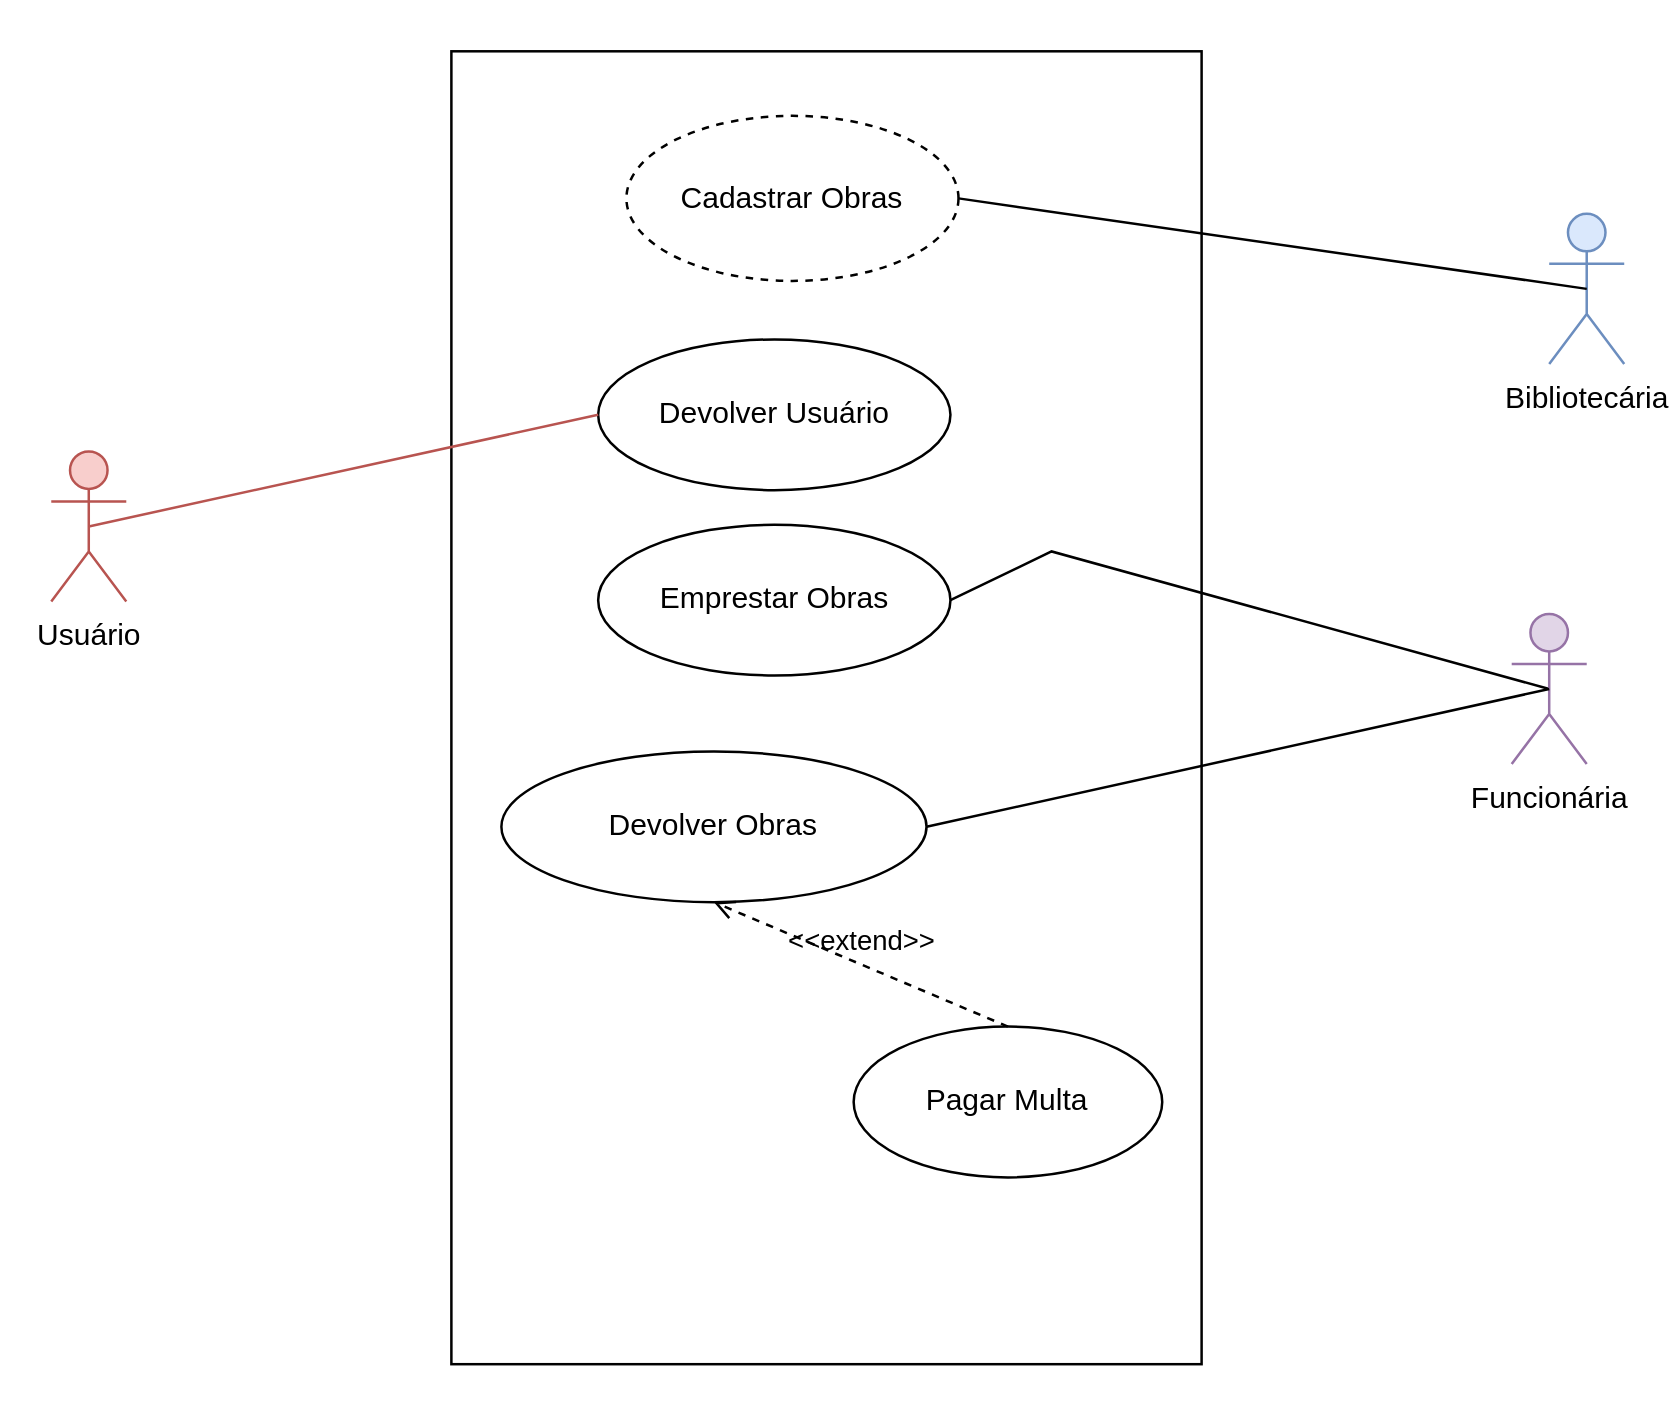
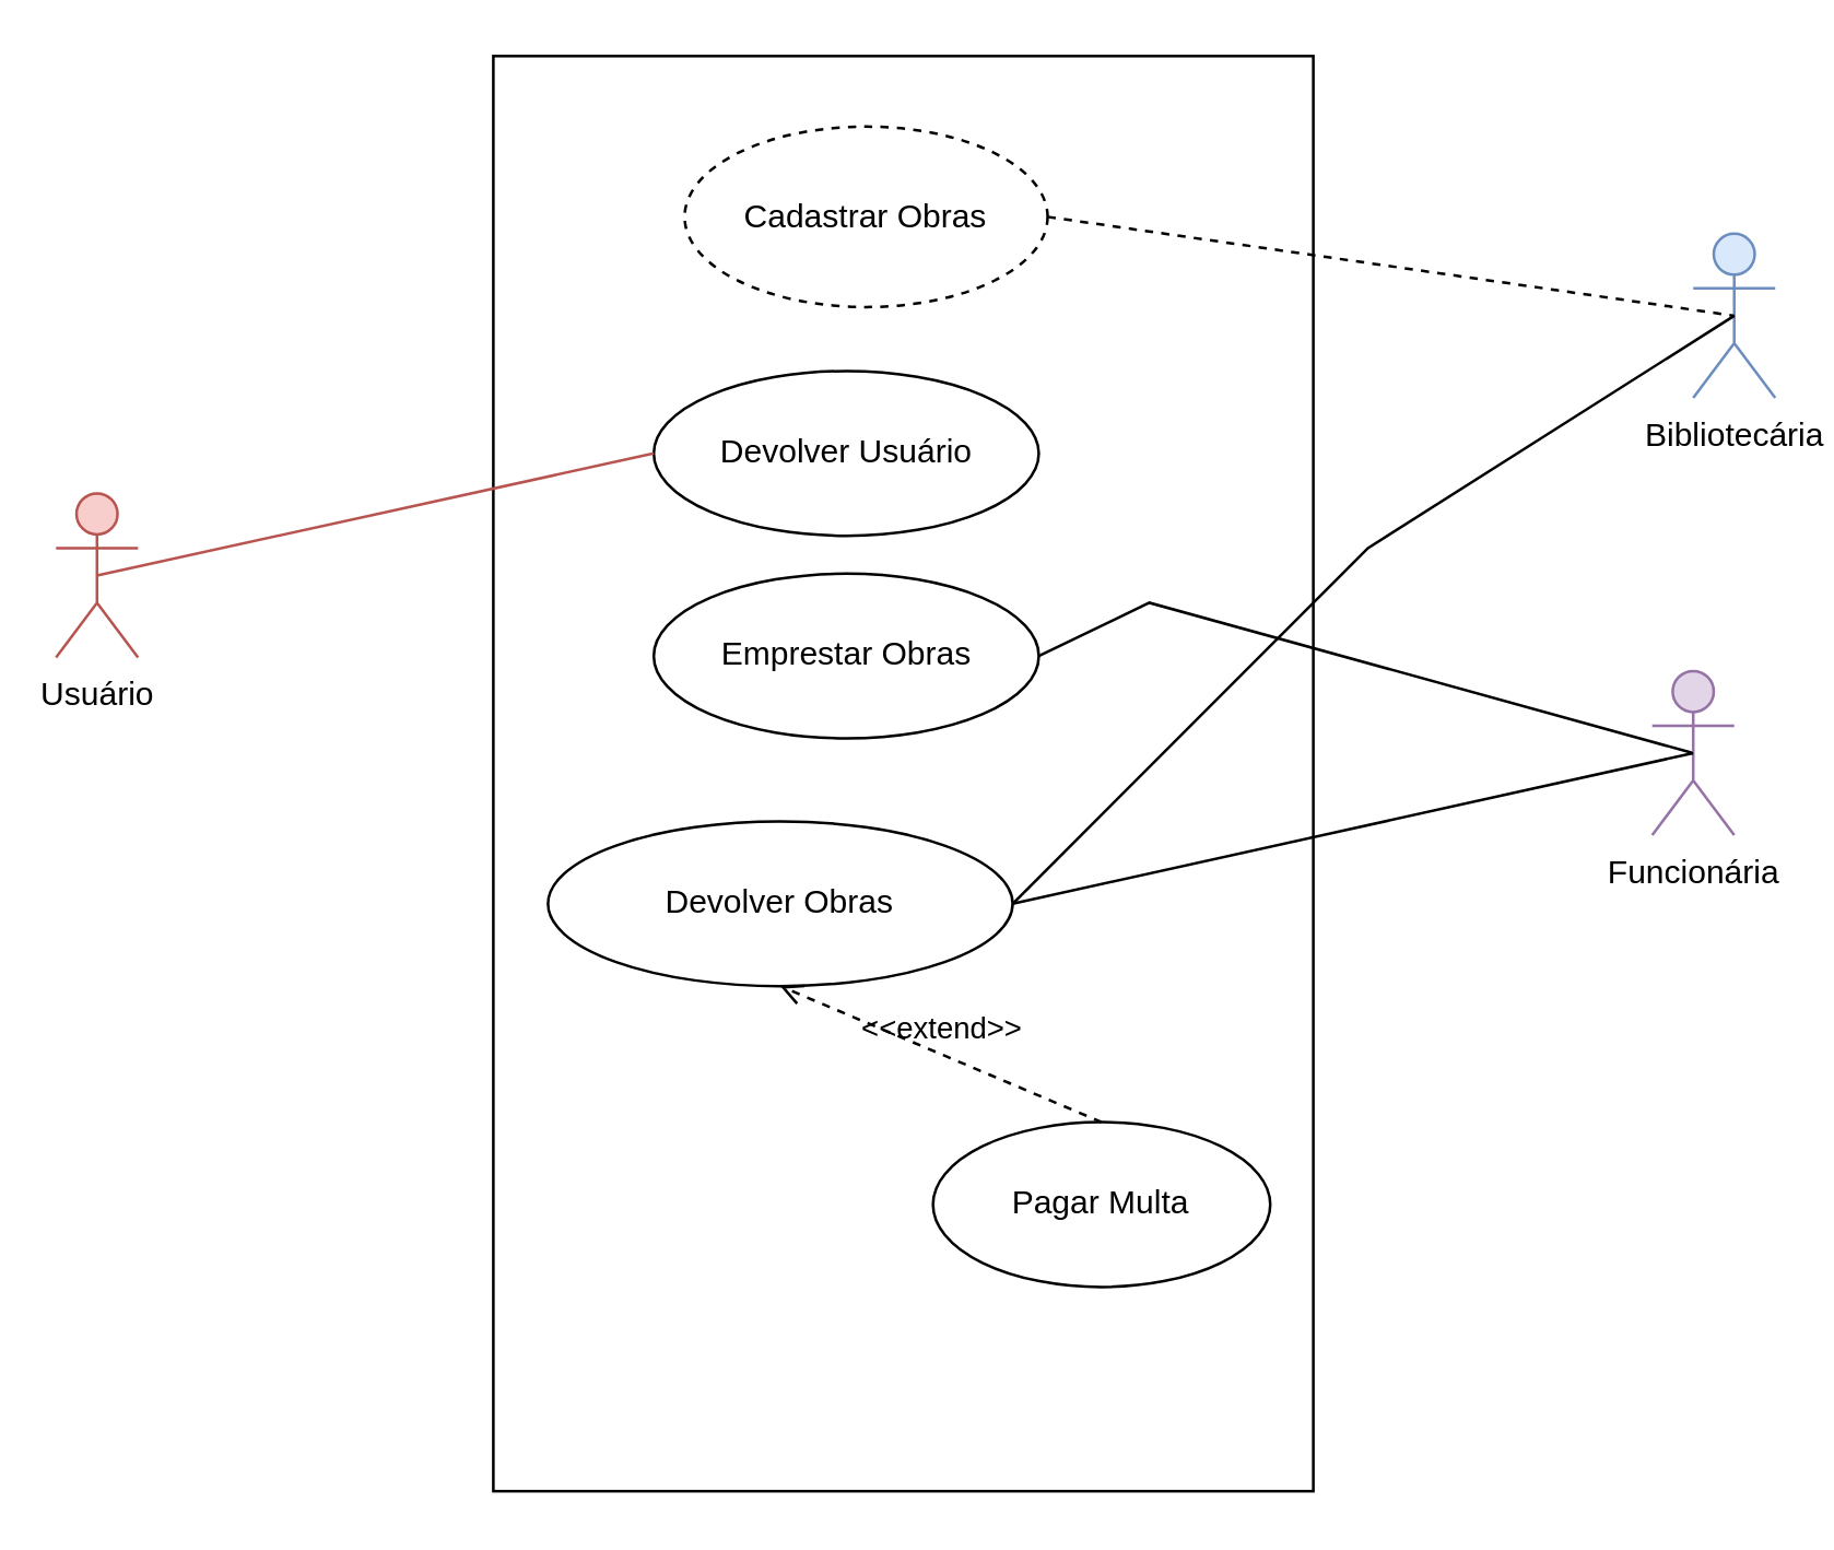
  <mxCell id="0" />
  <mxCell id="1" parent="0" />
  <mxCell id="2" value="Bibliotecária" style="shape=umlActor;verticalLabelPosition=bottom;verticalAlign=top;html=1;outlineConnect=0;fillColor=#dae8fc;strokeColor=#6c8ebf;" parent="1" vertex="1"><mxGeometry x="619" y="85" width="30" height="60" as="geometry" /></mxCell>
  <mxCell id="3" value="" style="group;rounded=0;dashed=1;" parent="1" vertex="1" connectable="0"><mxGeometry x="180" y="20" width="300" height="525" as="geometry" /></mxCell>
  <mxCell id="4" value="" style="rounded=0;whiteSpace=wrap;html=1;" parent="3" vertex="1"><mxGeometry width="300" height="525" as="geometry" /></mxCell>
  <mxCell id="5" value="Cadastrar&amp;nbsp;Obras" style="ellipse;whiteSpace=wrap;html=1;dashed=1;" parent="3" vertex="1"><mxGeometry x="70" y="25.82" width="132.79" height="65.99" as="geometry" /></mxCell>
  <mxCell id="6" value="Devolver Usuário" style="ellipse;whiteSpace=wrap;html=1;" parent="3" vertex="1"><mxGeometry x="58.693" y="115.24" width="140.87" height="60.246" as="geometry" /></mxCell>
  <mxCell id="7" value="Emprestar Obras" style="ellipse;whiteSpace=wrap;html=1;" parent="3" vertex="1"><mxGeometry x="58.695" y="189.344" width="140.87" height="60.246" as="geometry" /></mxCell>
  <mxCell id="8" value="Pagar Multa" style="ellipse;whiteSpace=wrap;html=1;" parent="3" vertex="1"><mxGeometry x="160.87" y="390" width="123.39" height="60.3" as="geometry" /></mxCell>
  <mxCell id="9" value="Devolver Obras" style="ellipse;whiteSpace=wrap;html=1;" parent="3" vertex="1"><mxGeometry x="20.005" y="279.999" width="170" height="60.246" as="geometry" /></mxCell>
  <mxCell id="10" value="&amp;lt;&amp;lt;extend&amp;gt;&amp;gt;" style="html=1;verticalAlign=bottom;labelBackgroundColor=none;endArrow=open;endFill=0;dashed=1;rounded=0;exitX=0.5;exitY=0;exitDx=0;exitDy=0;entryX=0.5;entryY=1;entryDx=0;entryDy=0;" parent="3" source="8" target="9" edge="1"><mxGeometry width="160" relative="1" as="geometry"><mxPoint x="80" y="390" as="sourcePoint" /><mxPoint x="240" y="390" as="targetPoint" /><mxPoint as="offset" /></mxGeometry></mxCell>
  <mxCell id="11" value="Usuário" style="shape=umlActor;verticalLabelPosition=bottom;verticalAlign=top;html=1;fillColor=#f8cecc;strokeColor=#b85450;" parent="1" vertex="1"><mxGeometry x="20" y="180" width="30" height="60" as="geometry" /></mxCell>
  <mxCell id="12" value="" style="html=1;verticalAlign=bottom;labelBackgroundColor=none;endArrow=none;endFill=0;endSize=6;align=left;rounded=0;entryX=0.5;entryY=0.5;entryDx=0;entryDy=0;entryPerimeter=0;exitX=0;exitY=0.5;exitDx=0;exitDy=0;fillColor=#f8cecc;strokeColor=#b85450;" parent="1" source="6" target="11" edge="1"><mxGeometry x="-1" relative="1" as="geometry"><mxPoint x="329" y="163" as="sourcePoint" /><mxPoint x="534" y="228" as="targetPoint" /></mxGeometry></mxCell>
- <mxCell id="13" value="" style="html=1;verticalAlign=bottom;labelBackgroundColor=none;endArrow=none;endFill=0;endSize=6;align=left;rounded=0;entryX=0.5;entryY=0.5;entryDx=0;entryDy=0;entryPerimeter=0;exitX=1;exitY=0.5;exitDx=0;exitDy=0;" parent="1" source="5" target="2" edge="1"><mxGeometry x="-1" relative="1" as="geometry"><mxPoint x="429" y="68" as="sourcePoint" /><mxPoint x="589" y="68" as="targetPoint" /></mxGeometry></mxCell>
+ <mxCell id="13" value="" style="html=1;verticalAlign=bottom;labelBackgroundColor=none;endArrow=none;endFill=0;endSize=6;align=left;rounded=0;entryX=0.5;entryY=0.5;entryDx=0;entryDy=0;entryPerimeter=0;exitX=1;exitY=0.5;exitDx=0;exitDy=0;dashed=1;" parent="1" source="5" target="2" edge="1"><mxGeometry x="-1" relative="1" as="geometry"><mxPoint x="429" y="68" as="sourcePoint" /><mxPoint x="589" y="68" as="targetPoint" /></mxGeometry></mxCell>
  <mxCell id="14" value="" style="html=1;verticalAlign=bottom;labelBackgroundColor=none;endArrow=none;endFill=0;endSize=6;align=left;rounded=0;entryX=0.5;entryY=0.5;entryDx=0;entryDy=0;entryPerimeter=0;exitX=1;exitY=0.5;exitDx=0;exitDy=0;" parent="1" source="7" target="15" edge="1"><mxGeometry x="-1" relative="1" as="geometry"><mxPoint x="357" y="230" as="sourcePoint" /><mxPoint x="626" y="310" as="targetPoint" /><Array as="points"><mxPoint x="420" y="220" /></Array></mxGeometry></mxCell>
  <mxCell id="15" value="Funcionária" style="shape=umlActor;verticalLabelPosition=bottom;verticalAlign=top;html=1;fillColor=#e1d5e7;strokeColor=#9673a6;" parent="1" vertex="1"><mxGeometry x="604" y="245" width="30" height="60" as="geometry" /></mxCell>
  <mxCell id="16" value="" style="html=1;verticalAlign=bottom;labelBackgroundColor=none;endArrow=none;endFill=0;endSize=6;align=left;rounded=0;entryX=0.5;entryY=0.5;entryDx=0;entryDy=0;entryPerimeter=0;exitX=1;exitY=0.5;exitDx=0;exitDy=0;" parent="1" source="9" target="15" edge="1"><mxGeometry x="-1" relative="1" as="geometry"><mxPoint x="440" y="300" as="sourcePoint" /><mxPoint x="530" y="360" as="targetPoint" /></mxGeometry></mxCell>
+ <mxCell id="17" value="" style="html=1;verticalAlign=bottom;labelBackgroundColor=none;endArrow=none;endFill=0;endSize=6;align=left;rounded=0;exitX=1;exitY=0.5;exitDx=0;exitDy=0;entryX=0.5;entryY=0.5;entryDx=0;entryDy=0;entryPerimeter=0;" parent="1" source="9" target="2" edge="1"><mxGeometry x="-1" relative="1" as="geometry"><mxPoint x="350" y="330" as="sourcePoint" /><mxPoint x="634" y="280" as="targetPoint" /><Array as="points"><mxPoint x="500" y="200" /></Array></mxGeometry></mxCell>
